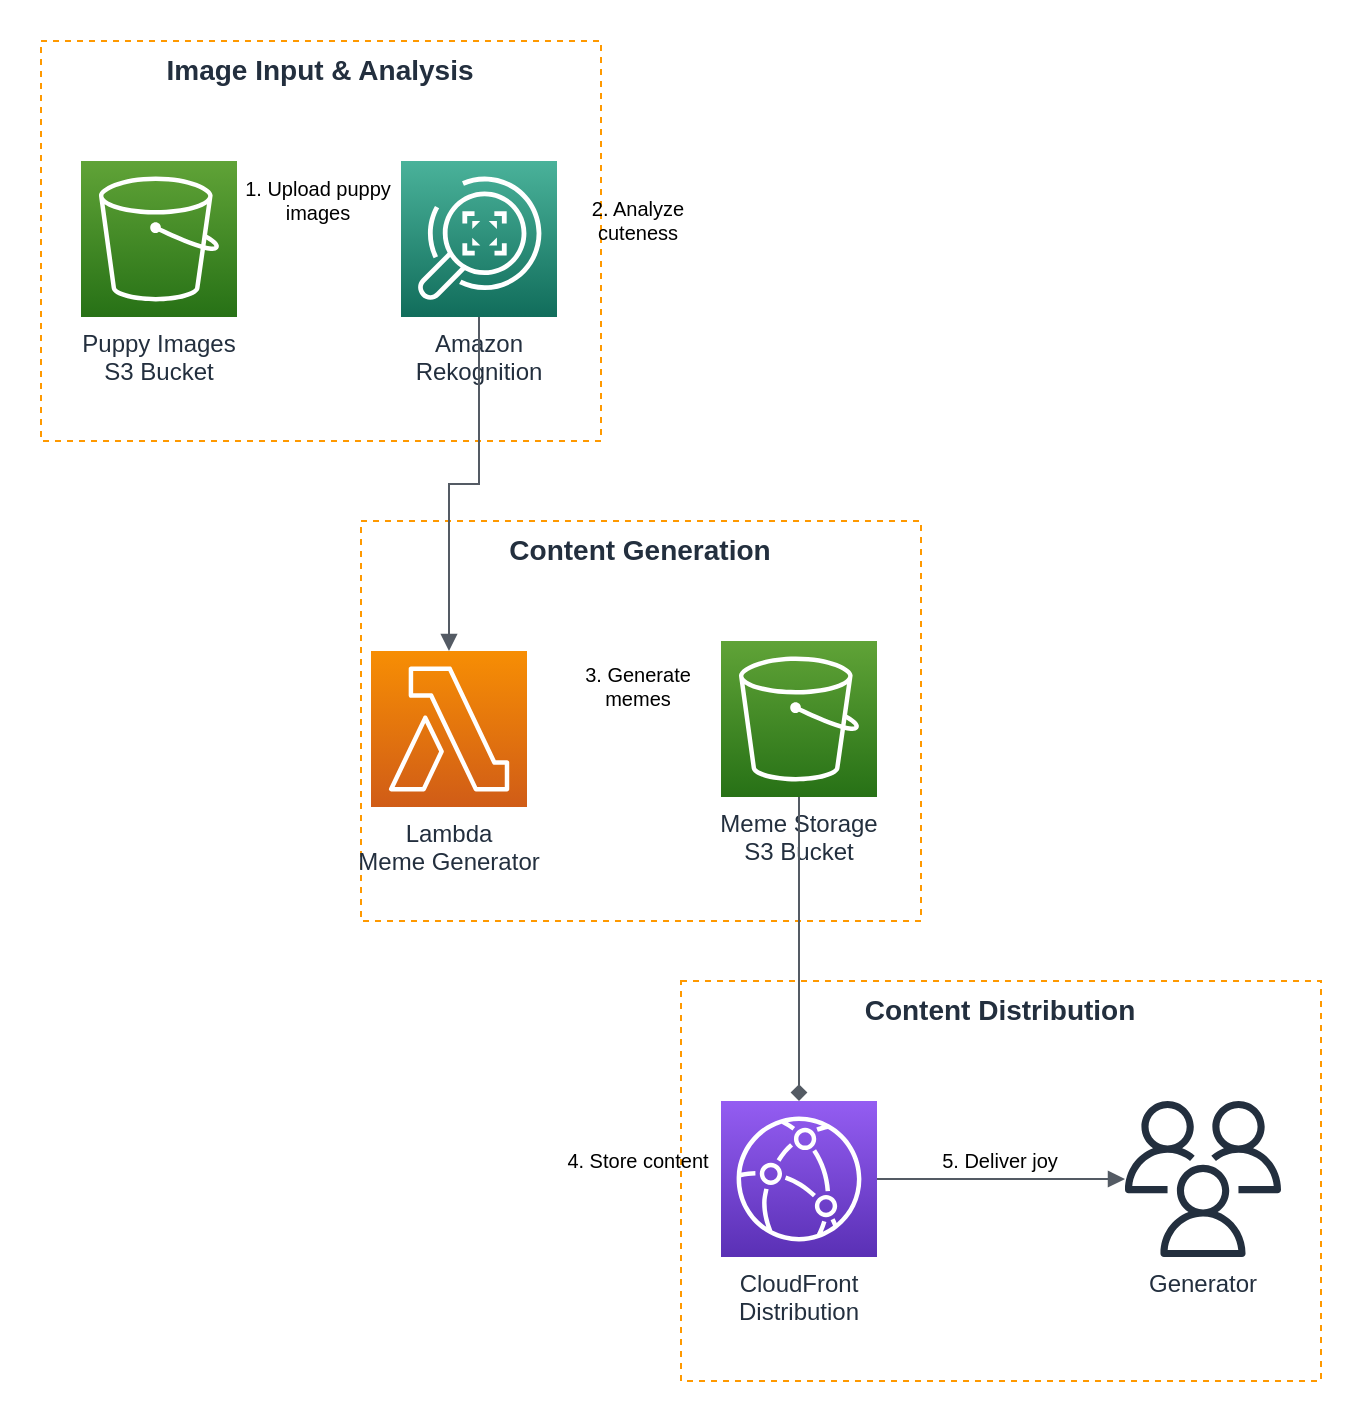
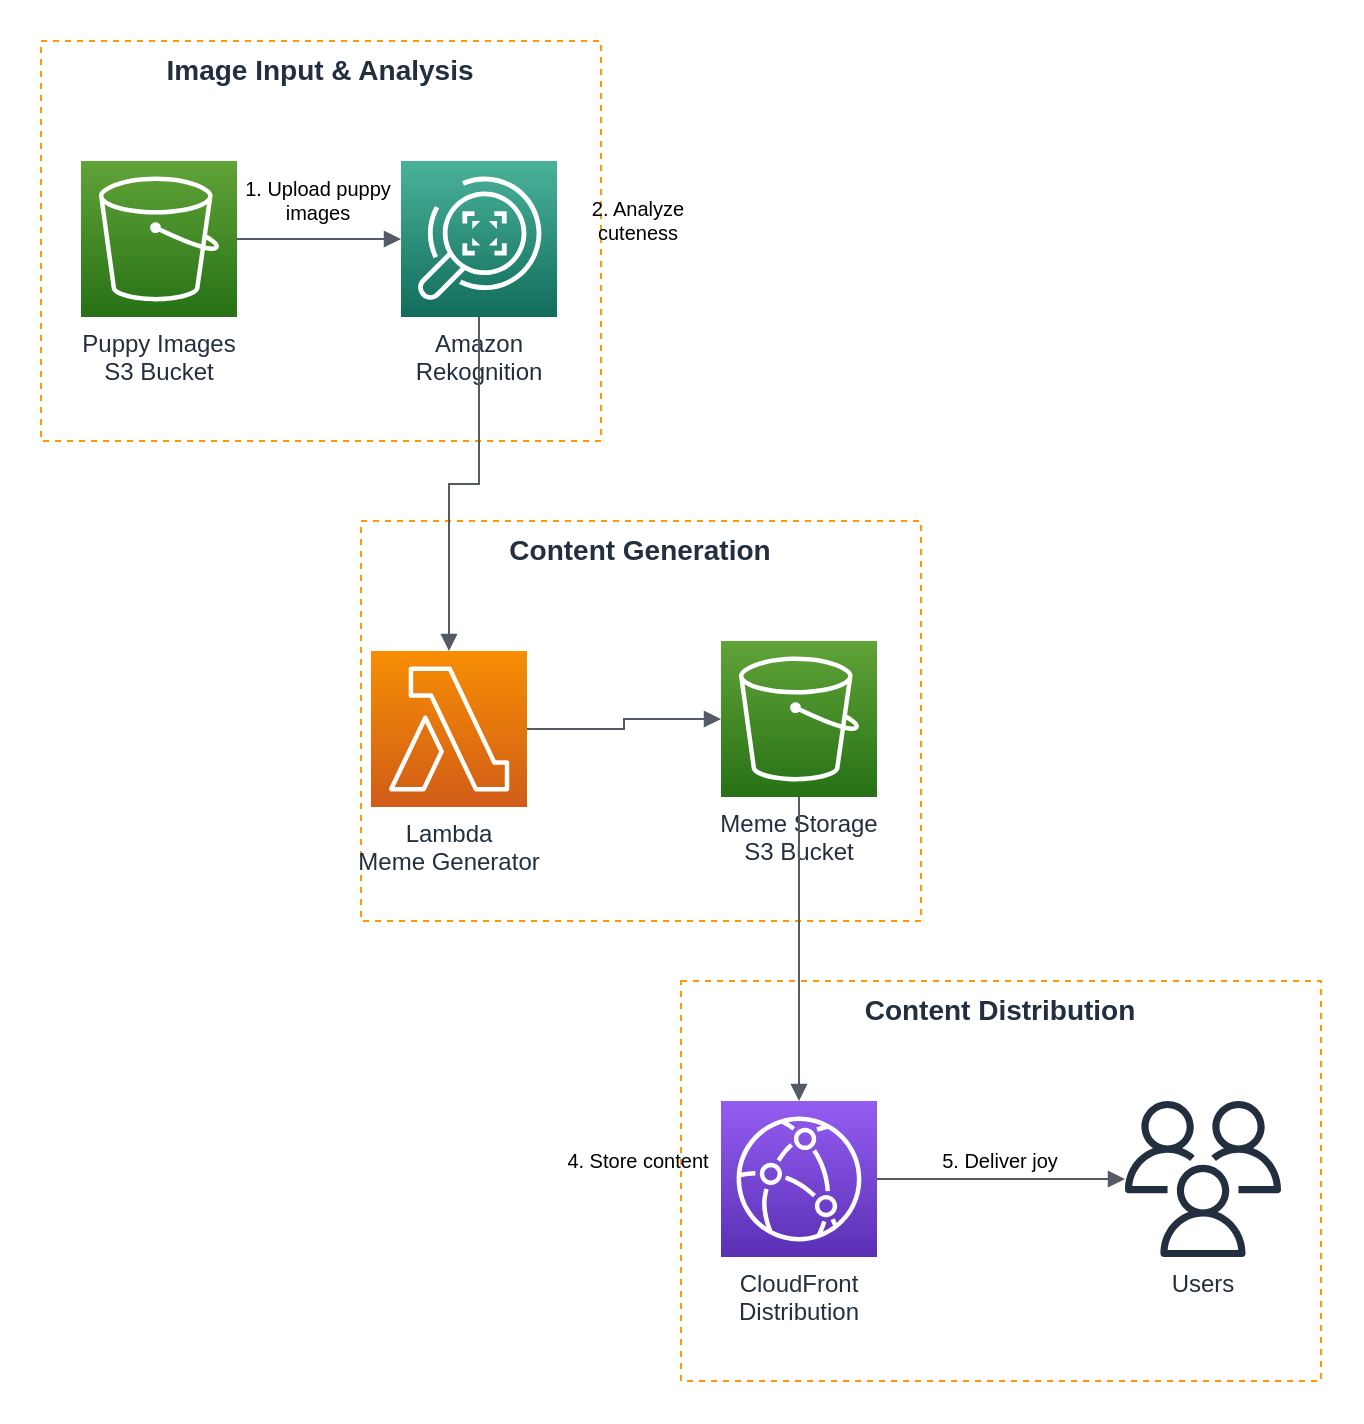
  <mxCell id="0" />
  <mxCell id="1" parent="0" />
  <mxCell id="2" value="Image Input &amp; Analysis" style="fillColor=none;strokeColor=#FF9900;dashed=1;verticalAlign=top;fontStyle=1;fontColor=#232F3E;whiteSpace=wrap;html=1;fontSize=14;" parent="1" vertex="1"><mxGeometry x="20" y="20" width="280" height="200" as="geometry" /></mxCell>
  <mxCell id="3" value="Content Generation" style="fillColor=none;strokeColor=#FF9900;dashed=1;verticalAlign=top;fontStyle=1;fontColor=#232F3E;whiteSpace=wrap;html=1;fontSize=14;" parent="1" vertex="1"><mxGeometry x="180" y="260" width="280" height="200" as="geometry" /></mxCell>
  <mxCell id="4" value="Content Distribution" style="fillColor=none;strokeColor=#FF9900;dashed=1;verticalAlign=top;fontStyle=1;fontColor=#232F3E;whiteSpace=wrap;html=1;fontSize=14;" parent="1" vertex="1"><mxGeometry x="340" y="490" width="320" height="200" as="geometry" /></mxCell>
  <mxCell id="5" value="Puppy Images&lt;br&gt;S3 Bucket" style="sketch=0;points=[[0,0,0],[0.25,0,0],[0.5,0,0],[0.75,0,0],[1,0,0],[0,1,0],[0.25,1,0],[0.5,1,0],[0.75,1,0],[1,1,0],[0,0.25,0],[0,0.5,0],[0,0.75,0],[1,0.25,0],[1,0.5,0],[1,0.75,0]];outlineConnect=0;fontColor=#232F3E;gradientColor=#60A337;gradientDirection=north;fillColor=#277116;strokeColor=#ffffff;dashed=0;verticalLabelPosition=bottom;verticalAlign=top;align=center;html=1;fontSize=12;fontStyle=0;aspect=fixed;shape=mxgraph.aws4.resourceIcon;resIcon=mxgraph.aws4.s3;" parent="1" vertex="1"><mxGeometry x="40" y="80" width="78" height="78" as="geometry" /></mxCell>
  <mxCell id="6" value="Amazon&#10;Rekognition" style="sketch=0;points=[[0,0,0],[0.25,0,0],[0.5,0,0],[0.75,0,0],[1,0,0],[0,1,0],[0.25,1,0],[0.5,1,0],[0.75,1,0],[1,1,0],[0,0.25,0],[0,0.5,0],[0,0.75,0],[1,0.25,0],[1,0.5,0],[1,0.75,0]];outlineConnect=0;fontColor=#232F3E;gradientColor=#4AB29A;gradientDirection=north;fillColor=#116D5B;strokeColor=#ffffff;dashed=0;verticalLabelPosition=bottom;verticalAlign=top;align=center;html=1;fontSize=12;fontStyle=0;aspect=fixed;shape=mxgraph.aws4.resourceIcon;resIcon=mxgraph.aws4.rekognition;" parent="1" vertex="1"><mxGeometry x="200" y="80" width="78" height="78" as="geometry" /></mxCell>
  <mxCell id="7" value="Lambda&#10;Meme Generator" style="sketch=0;points=[[0,0,0],[0.25,0,0],[0.5,0,0],[0.75,0,0],[1,0,0],[0,1,0],[0.25,1,0],[0.5,1,0],[0.75,1,0],[1,1,0],[0,0.25,0],[0,0.5,0],[0,0.75,0],[1,0.25,0],[1,0.5,0],[1,0.75,0]];outlineConnect=0;fontColor=#232F3E;gradientColor=#F78E04;gradientDirection=north;fillColor=#D05C17;strokeColor=#ffffff;dashed=0;verticalLabelPosition=bottom;verticalAlign=top;align=center;html=1;fontSize=12;fontStyle=0;aspect=fixed;shape=mxgraph.aws4.resourceIcon;resIcon=mxgraph.aws4.lambda;" parent="1" vertex="1"><mxGeometry x="185" y="325" width="78" height="78" as="geometry" /></mxCell>
  <mxCell id="8" value="Meme Storage&#10;S3 Bucket" style="sketch=0;points=[[0,0,0],[0.25,0,0],[0.5,0,0],[0.75,0,0],[1,0,0],[0,1,0],[0.25,1,0],[0.5,1,0],[0.75,1,0],[1,1,0],[0,0.25,0],[0,0.5,0],[0,0.75,0],[1,0.25,0],[1,0.5,0],[1,0.75,0]];outlineConnect=0;fontColor=#232F3E;gradientColor=#60A337;gradientDirection=north;fillColor=#277116;strokeColor=#ffffff;dashed=0;verticalLabelPosition=bottom;verticalAlign=top;align=center;html=1;fontSize=12;fontStyle=0;aspect=fixed;shape=mxgraph.aws4.resourceIcon;resIcon=mxgraph.aws4.s3;" parent="1" vertex="1"><mxGeometry x="360" y="320" width="78" height="78" as="geometry" /></mxCell>
  <mxCell id="9" value="CloudFront&#10;Distribution" style="sketch=0;points=[[0,0,0],[0.25,0,0],[0.5,0,0],[0.75,0,0],[1,0,0],[0,1,0],[0.25,1,0],[0.5,1,0],[0.75,1,0],[1,1,0],[0,0.25,0],[0,0.5,0],[0,0.75,0],[1,0.25,0],[1,0.5,0],[1,0.75,0]];outlineConnect=0;fontColor=#232F3E;gradientColor=#945DF2;gradientDirection=north;fillColor=#5A30B5;strokeColor=#ffffff;dashed=0;verticalLabelPosition=bottom;verticalAlign=top;align=center;html=1;fontSize=12;fontStyle=0;aspect=fixed;shape=mxgraph.aws4.resourceIcon;resIcon=mxgraph.aws4.cloudfront;" parent="1" vertex="1"><mxGeometry x="360" y="550" width="78" height="78" as="geometry" /></mxCell>
- <mxCell id="10" value="Generator" style="sketch=0;outlineConnect=0;fontColor=#232F3E;gradientColor=none;fillColor=#232F3E;strokeColor=none;dashed=0;verticalLabelPosition=bottom;verticalAlign=top;align=center;html=1;fontSize=12;fontStyle=0;aspect=fixed;pointerEvents=1;shape=mxgraph.aws4.users;" parent="1" vertex="1"><mxGeometry x="562" y="550" width="78" height="78" as="geometry" /></mxCell>
+ <mxCell id="10" value="Users" style="sketch=0;outlineConnect=0;fontColor=#232F3E;gradientColor=none;fillColor=#232F3E;strokeColor=none;dashed=0;verticalLabelPosition=bottom;verticalAlign=top;align=center;html=1;fontSize=12;fontStyle=0;aspect=fixed;pointerEvents=1;shape=mxgraph.aws4.users;" parent="1" vertex="1"><mxGeometry x="562" y="550" width="78" height="78" as="geometry" /></mxCell>
+ <mxCell id="11" value="" style="edgeStyle=orthogonalEdgeStyle;html=1;endArrow=block;elbow=vertical;startArrow=none;endFill=1;strokeColor=#545B64;rounded=0;" parent="1" source="5" target="6" edge="1"><mxGeometry width="100" relative="1" as="geometry" /></mxCell>
  <mxCell id="12" value="" style="edgeStyle=orthogonalEdgeStyle;html=1;endArrow=block;elbow=vertical;startArrow=none;endFill=1;strokeColor=#545B64;rounded=0;" parent="1" source="6" target="7" edge="1"><mxGeometry width="100" relative="1" as="geometry" /></mxCell>
- <mxCell id="14" value="" style="edgeStyle=orthogonalEdgeStyle;html=1;endArrow=diamond;elbow=vertical;startArrow=none;endFill=1;strokeColor=#545B64;rounded=0;" parent="1" source="8" target="9" edge="1"><mxGeometry width="100" relative="1" as="geometry" /></mxCell>
+ <mxCell id="13" value="" style="edgeStyle=orthogonalEdgeStyle;html=1;endArrow=block;elbow=vertical;startArrow=none;endFill=1;strokeColor=#545B64;rounded=0;" parent="1" source="7" target="8" edge="1"><mxGeometry width="100" relative="1" as="geometry" /></mxCell>
+ <mxCell id="14" value="" style="edgeStyle=orthogonalEdgeStyle;html=1;endArrow=block;elbow=vertical;startArrow=none;endFill=1;strokeColor=#545B64;rounded=0;" parent="1" source="8" target="9" edge="1"><mxGeometry width="100" relative="1" as="geometry" /></mxCell>
  <mxCell id="15" value="" style="edgeStyle=orthogonalEdgeStyle;html=1;endArrow=block;elbow=vertical;startArrow=none;endFill=1;strokeColor=#545B64;rounded=0;" parent="1" source="9" target="10" edge="1"><mxGeometry width="100" relative="1" as="geometry" /></mxCell>
  <mxCell id="16" value="1. Upload puppy images" style="text;html=1;strokeColor=none;fillColor=none;align=center;verticalAlign=middle;whiteSpace=wrap;rounded=0;fontSize=10;" parent="1" vertex="1"><mxGeometry x="118" y="90" width="82" height="20" as="geometry" /></mxCell>
  <mxCell id="17" value="2. Analyze cuteness" style="text;html=1;strokeColor=none;fillColor=none;align=center;verticalAlign=middle;whiteSpace=wrap;rounded=0;fontSize=10;" parent="1" vertex="1"><mxGeometry x="278" y="100" width="82" height="20" as="geometry" /></mxCell>
- <mxCell id="18" value="3. Generate memes" style="text;html=1;strokeColor=none;fillColor=none;align=center;verticalAlign=middle;whiteSpace=wrap;rounded=0;fontSize=10;" parent="1" vertex="1"><mxGeometry x="278" y="333" width="82" height="20" as="geometry" /></mxCell>
  <mxCell id="19" value="4. Store content" style="text;html=1;strokeColor=none;fillColor=none;align=center;verticalAlign=middle;whiteSpace=wrap;rounded=0;fontSize=10;" parent="1" vertex="1"><mxGeometry x="278" y="570" width="82" height="20" as="geometry" /></mxCell>
  <mxCell id="20" value="5. Deliver joy" style="text;html=1;strokeColor=none;fillColor=none;align=center;verticalAlign=middle;whiteSpace=wrap;rounded=0;fontSize=10;" parent="1" vertex="1"><mxGeometry x="459" y="570" width="82" height="20" as="geometry" /></mxCell>
